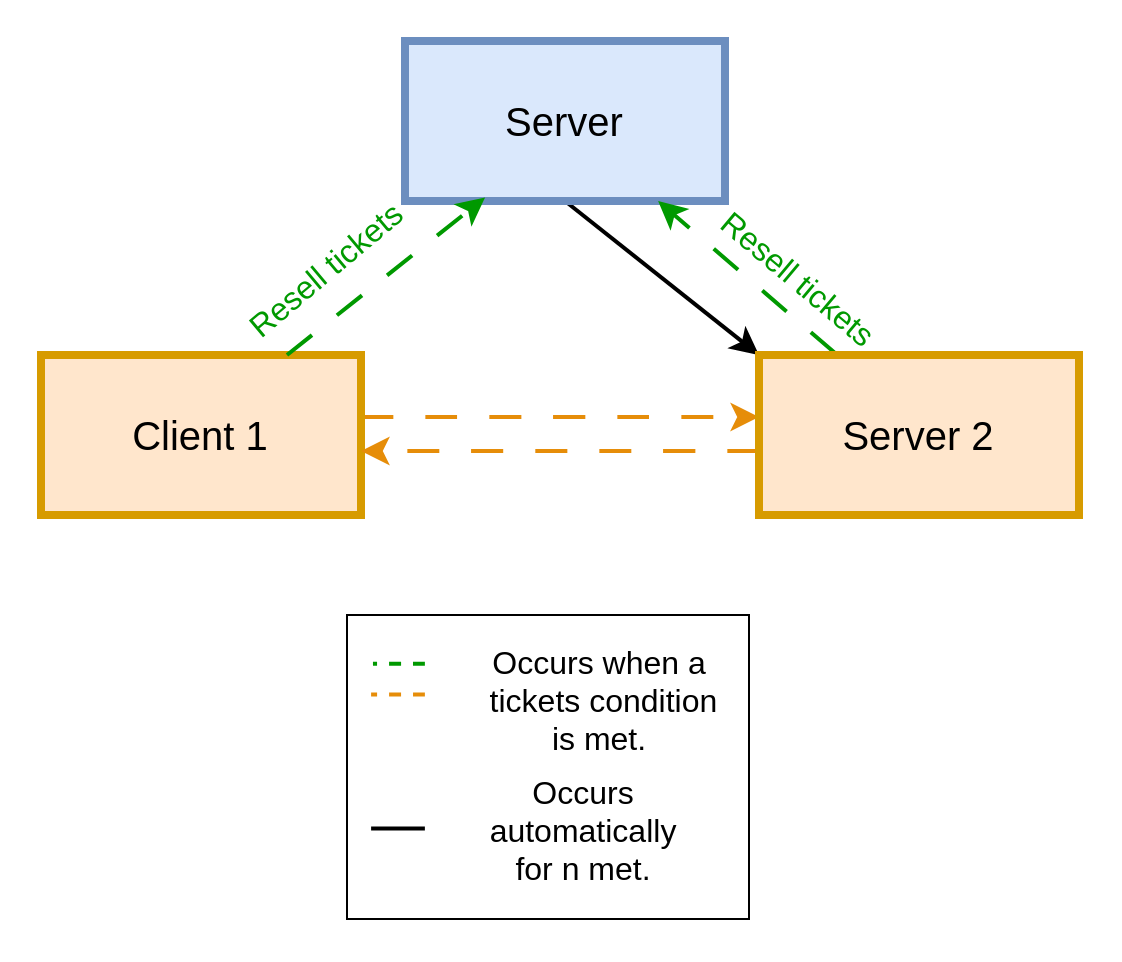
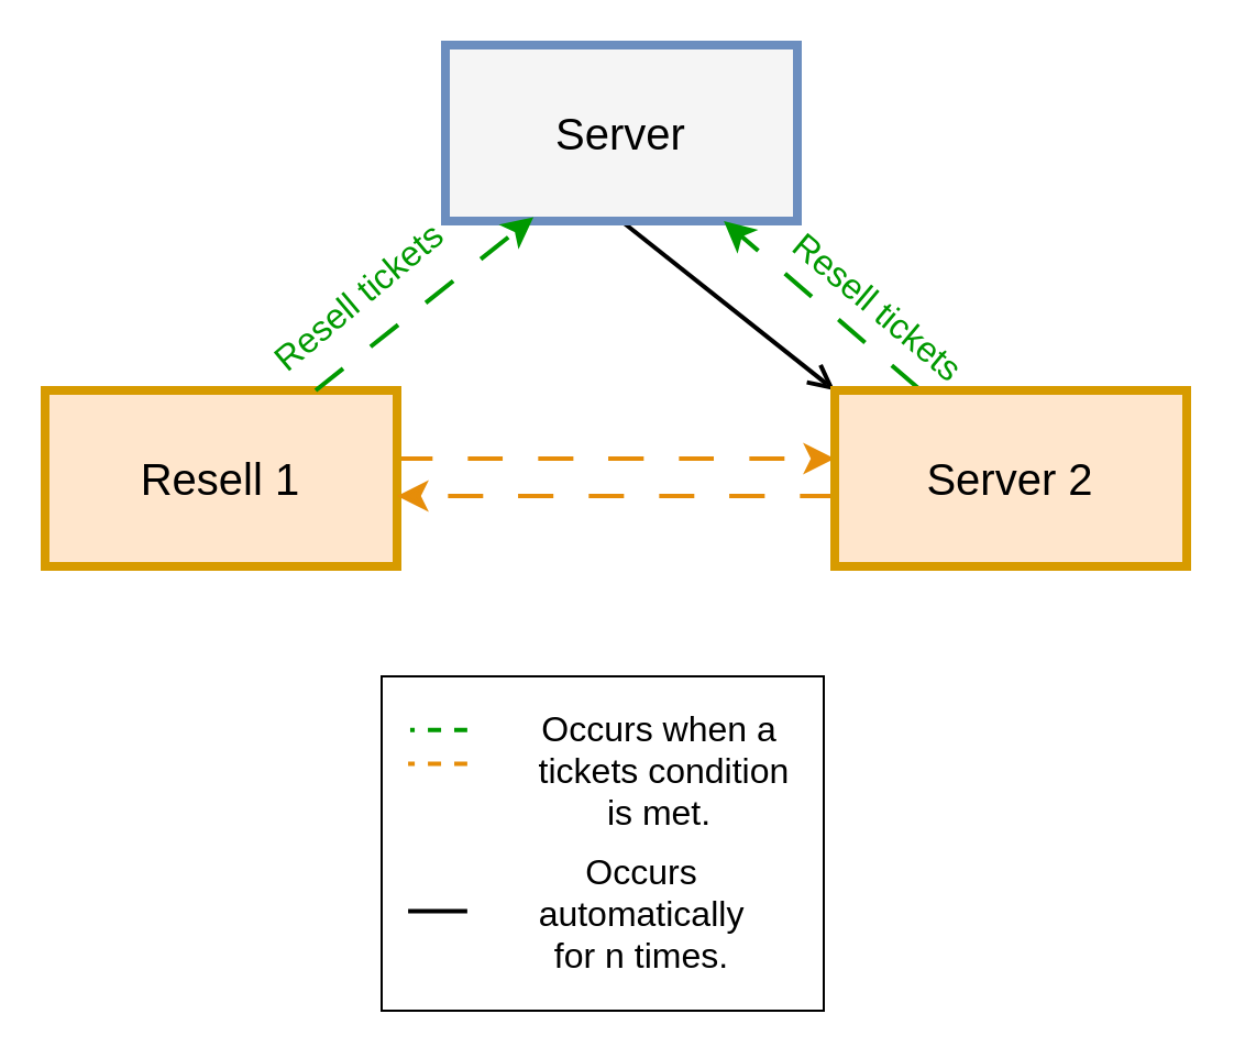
  <mxCell id="0" />
  <mxCell id="1" parent="0" />
  <mxCell id="2" style="edgeStyle=none;curved=1;rounded=0;orthogonalLoop=1;jettySize=auto;html=1;fontSize=12;startSize=8;endSize=8;strokeWidth=2;dashed=1;dashPattern=8 8;fillColor=#ffe6cc;strokeColor=#E68D09;" edge="1" parent="1"><mxGeometry relative="1" as="geometry"><mxPoint x="180" y="208" as="sourcePoint" /><mxPoint x="379" y="208" as="targetPoint" /><Array as="points"><mxPoint x="281" y="208" /></Array></mxGeometry></mxCell>
- <mxCell id="3" value="&lt;font style=&quot;font-size: 20px;&quot;&gt;Client 1&lt;/font&gt;" style="rounded=0;whiteSpace=wrap;html=1;fillColor=#ffe6cc;strokeColor=#d79b00;strokeWidth=4;" vertex="1" parent="1"><mxGeometry x="20" y="177" width="160" height="80" as="geometry" /></mxCell>
- <mxCell id="4" style="edgeStyle=none;curved=1;rounded=0;orthogonalLoop=1;jettySize=auto;html=1;entryX=0;entryY=0;entryDx=0;entryDy=0;fontSize=12;startSize=8;endSize=8;exitX=0.5;exitY=1;exitDx=0;exitDy=0;strokeWidth=2;" edge="1" parent="1" source="5" target="8"><mxGeometry relative="1" as="geometry" /></mxCell>
- <mxCell id="5" value="&lt;font style=&quot;font-size: 20px;&quot;&gt;Server&lt;/font&gt;" style="rounded=0;whiteSpace=wrap;html=1;fillColor=#dae8fc;strokeColor=#6c8ebf;strokeWidth=4;" vertex="1" parent="1"><mxGeometry x="202" y="20" width="160" height="80" as="geometry" /></mxCell>
+ <mxCell id="3" value="&lt;font style=&quot;font-size: 20px;&quot;&gt;Resell 1&lt;/font&gt;" style="rounded=0;whiteSpace=wrap;html=1;fillColor=#ffe6cc;strokeColor=#d79b00;strokeWidth=4;" vertex="1" parent="1"><mxGeometry x="20" y="177" width="160" height="80" as="geometry" /></mxCell>
+ <mxCell id="4" style="edgeStyle=none;curved=1;rounded=0;orthogonalLoop=1;jettySize=auto;html=1;entryX=0;entryY=0;entryDx=0;entryDy=0;fontSize=12;startSize=8;endSize=8;exitX=0.5;exitY=1;exitDx=0;exitDy=0;strokeWidth=2;endArrow=open;" edge="1" parent="1" source="5" target="8"><mxGeometry relative="1" as="geometry" /></mxCell>
+ <mxCell id="5" value="&lt;font style=&quot;font-size: 20px;&quot;&gt;Server&lt;/font&gt;" style="rounded=0;whiteSpace=wrap;html=1;fillColor=#f5f5f5;strokeColor=#6c8ebf;strokeWidth=4;" vertex="1" parent="1"><mxGeometry x="202" y="20" width="160" height="80" as="geometry" /></mxCell>
  <mxCell id="6" style="edgeStyle=none;curved=1;rounded=0;orthogonalLoop=1;jettySize=auto;html=1;fontSize=12;startSize=8;endSize=8;dashed=1;dashPattern=8 8;strokeColor=#009900;strokeWidth=2;" edge="1" parent="1" target="5"><mxGeometry relative="1" as="geometry"><mxPoint x="417" y="176" as="sourcePoint" /></mxGeometry></mxCell>
  <mxCell id="7" style="edgeStyle=none;curved=1;rounded=0;orthogonalLoop=1;jettySize=auto;html=1;entryX=1;entryY=0.5;entryDx=0;entryDy=0;fontSize=12;startSize=8;endSize=8;dashed=1;dashPattern=8 8;strokeWidth=2;strokeColor=#E68D09;" edge="1" parent="1"><mxGeometry relative="1" as="geometry"><mxPoint x="379" y="225" as="sourcePoint" /><mxPoint x="180" y="225" as="targetPoint" /></mxGeometry></mxCell>
  <mxCell id="8" value="&lt;font style=&quot;font-size: 20px;&quot;&gt;Server 2&lt;/font&gt;" style="rounded=0;whiteSpace=wrap;html=1;fillColor=#ffe6cc;strokeColor=#d79b00;strokeWidth=4;" vertex="1" parent="1"><mxGeometry x="379" y="177" width="160" height="80" as="geometry" /></mxCell>
  <mxCell id="9" style="edgeStyle=none;curved=1;rounded=0;orthogonalLoop=1;jettySize=auto;html=1;entryX=0.296;entryY=0.978;entryDx=0;entryDy=0;entryPerimeter=0;fontSize=12;startSize=8;endSize=8;dashed=1;dashPattern=8 8;fontColor=#009900;strokeColor=#009900;strokeWidth=2;" edge="1" parent="1"><mxGeometry relative="1" as="geometry"><mxPoint x="142.997" y="177" as="sourcePoint" /><mxPoint x="242.05" y="98.24" as="targetPoint" /></mxGeometry></mxCell>
  <mxCell id="10" value="Resell tickets" style="text;html=1;align=center;verticalAlign=middle;resizable=0;points=[];autosize=1;strokeColor=none;fillColor=none;fontSize=16;rotation=-40;fontColor=#009900;" vertex="1" parent="1"><mxGeometry x="106" y="119" width="112" height="31" as="geometry" /></mxCell>
  <mxCell id="11" value="Resell tickets" style="text;html=1;align=center;verticalAlign=middle;resizable=0;points=[];autosize=1;strokeColor=none;fillColor=none;fontSize=16;rotation=40;fontColor=#009900;" vertex="1" parent="1"><mxGeometry x="343" y="123" width="112" height="31" as="geometry" /></mxCell>
  <mxCell id="12" value="" style="group" vertex="1" connectable="0" parent="1"><mxGeometry x="173" y="307" width="201.121" height="152" as="geometry" /></mxCell>
  <mxCell id="13" value="" style="group" vertex="1" connectable="0" parent="12"><mxGeometry width="201.121" height="152" as="geometry" /></mxCell>
  <mxCell id="14" value="&lt;blockquote style=&quot;margin: 0 0 0 40px; border: none; padding: 0px;&quot;&gt;&lt;br&gt;&lt;/blockquote&gt;" style="rounded=0;whiteSpace=wrap;html=1;align=left;" vertex="1" parent="13"><mxGeometry width="201" height="152" as="geometry" /></mxCell>
  <mxCell id="15" style="edgeStyle=none;curved=1;rounded=0;orthogonalLoop=1;jettySize=auto;html=1;fontSize=12;startSize=8;endSize=8;strokeColor=#009900;strokeWidth=2;endArrow=none;endFill=0;dashed=1;" edge="1" parent="13"><mxGeometry relative="1" as="geometry"><mxPoint x="38.942" y="24.327" as="sourcePoint" /><mxPoint x="12.981" y="24.327" as="targetPoint" /></mxGeometry></mxCell>
  <mxCell id="16" style="edgeStyle=none;curved=1;rounded=0;orthogonalLoop=1;jettySize=auto;html=1;fontSize=12;startSize=8;endSize=8;strokeColor=#E68D09;strokeWidth=2;endArrow=none;endFill=0;dashed=1;" edge="1" parent="13"><mxGeometry relative="1" as="geometry"><mxPoint x="38.942" y="39.808" as="sourcePoint" /><mxPoint x="12.053" y="39.808" as="targetPoint" /></mxGeometry></mxCell>
  <mxCell id="17" style="edgeStyle=none;curved=1;rounded=0;orthogonalLoop=1;jettySize=auto;html=1;fontSize=12;startSize=8;endSize=8;exitX=0.5;exitY=1;exitDx=0;exitDy=0;strokeWidth=2;endArrow=none;endFill=0;" edge="1" parent="13"><mxGeometry relative="1" as="geometry"><mxPoint x="38.942" y="106.71" as="sourcePoint" /><mxPoint x="12.053" y="106.71" as="targetPoint" /></mxGeometry></mxCell>
- <mxCell id="18" value="Occurs &lt;br&gt;automatically &lt;br&gt;for n met." style="text;html=1;align=center;verticalAlign=middle;resizable=0;points=[];autosize=1;fontSize=16;strokeColor=none;" vertex="1" parent="13"><mxGeometry x="62.121" y="72.998" width="111" height="70" as="geometry" /></mxCell>
+ <mxCell id="18" value="Occurs &lt;br&gt;automatically &lt;br&gt;for n times." style="text;html=1;align=center;verticalAlign=middle;resizable=0;points=[];autosize=1;fontSize=16;strokeColor=none;" vertex="1" parent="13"><mxGeometry x="62.121" y="72.998" width="111" height="70" as="geometry" /></mxCell>
  <mxCell id="19" value="Occurs when a&lt;br&gt;&amp;nbsp;tickets&amp;nbsp;&lt;span style=&quot;background-color: initial;&quot;&gt;condition &lt;br&gt;is met.&lt;/span&gt;" style="text;html=1;align=center;verticalAlign=middle;resizable=0;points=[];autosize=1;fontSize=16;strokeColor=none;" vertex="1" parent="13"><mxGeometry x="56.001" y="7.998" width="139" height="70" as="geometry" /></mxCell>
